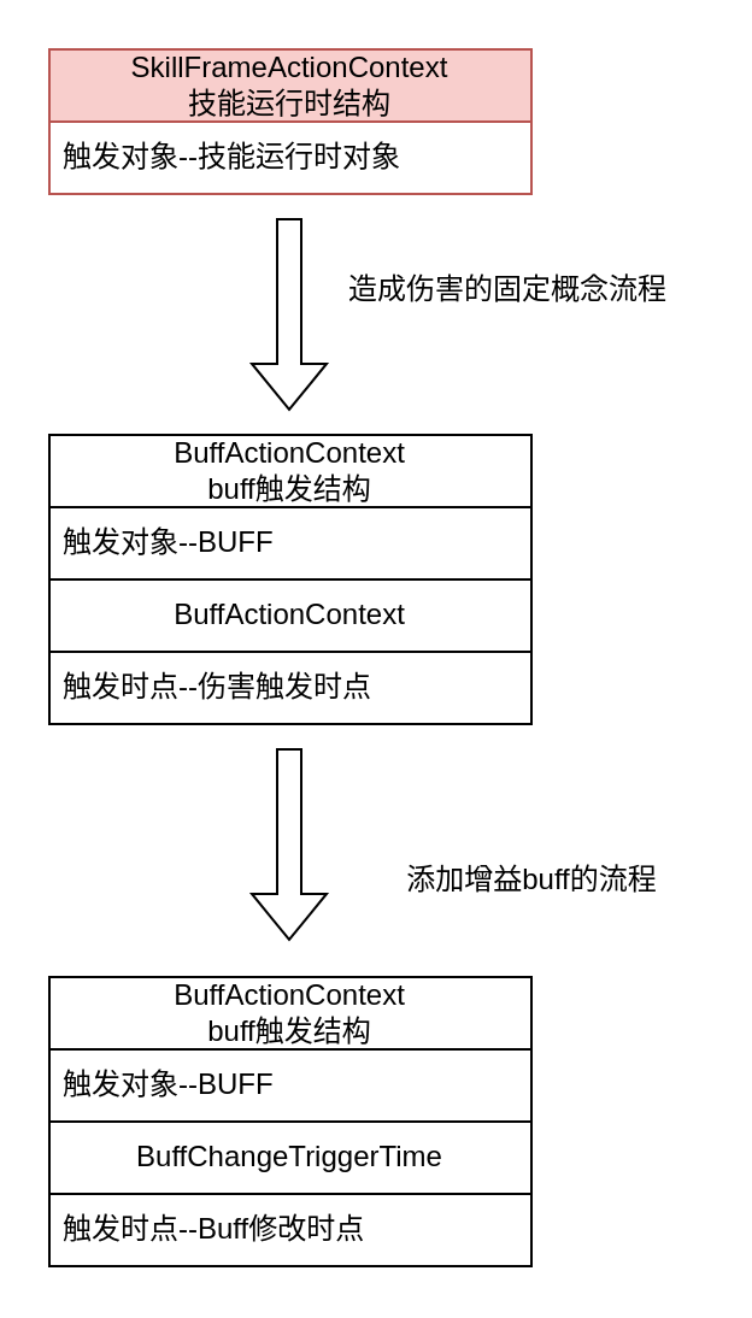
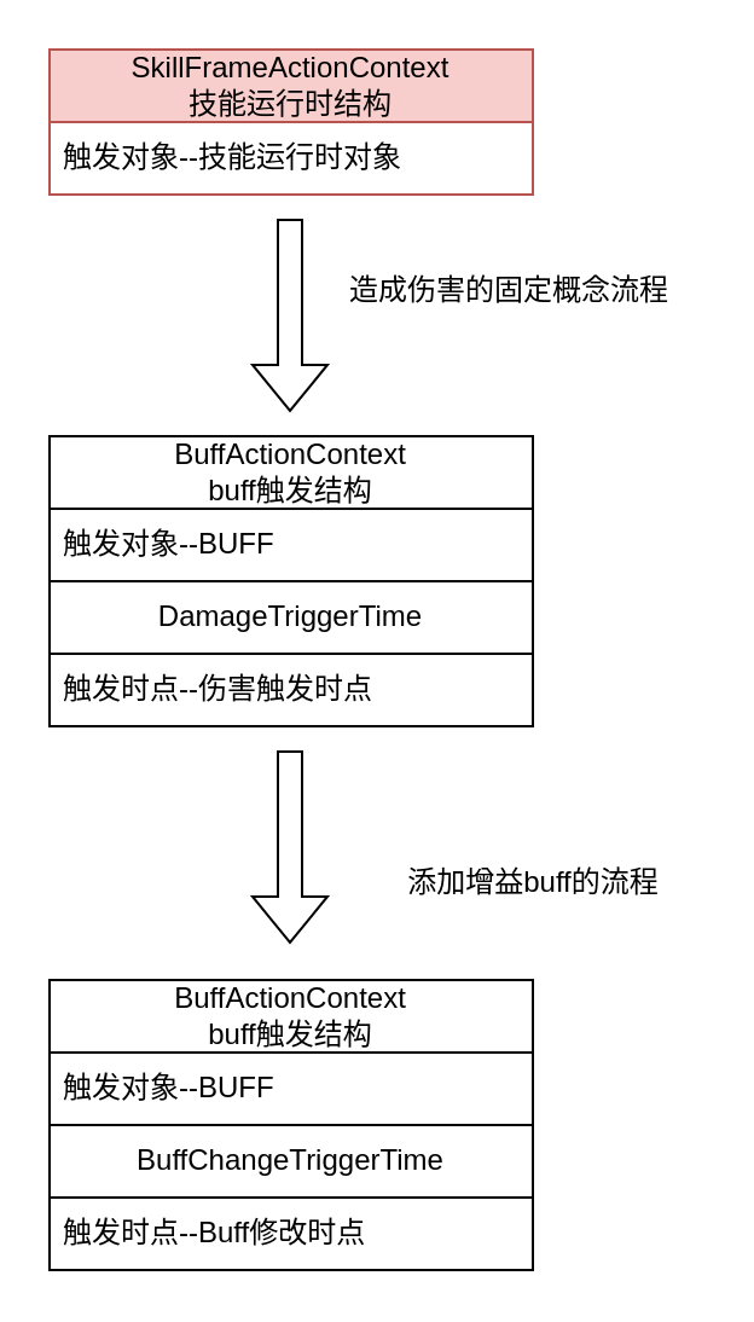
  <mxCell id="0" />
  <mxCell id="1" parent="0" />
  <mxCell id="2" value="SkillFrameActionContext&lt;br&gt;技能运行时结构" style="swimlane;fontStyle=0;childLayout=stackLayout;horizontal=1;startSize=30;horizontalStack=0;resizeParent=1;resizeParentMax=0;resizeLast=0;collapsible=1;marginBottom=0;whiteSpace=wrap;html=1;fillColor=#f8cecc;strokeColor=#b85450;" vertex="1" parent="1"><mxGeometry x="20" y="20" width="200" height="60" as="geometry" /></mxCell>
  <mxCell id="3" value="触发对象--技能运行时对象" style="text;strokeColor=none;fillColor=none;align=left;verticalAlign=middle;spacingLeft=4;spacingRight=4;overflow=hidden;points=[[0,0.5],[1,0.5]];portConstraint=eastwest;rotatable=0;whiteSpace=wrap;html=1;" vertex="1" parent="2"><mxGeometry y="30" width="200" height="30" as="geometry" /></mxCell>
  <mxCell id="4" value="" style="shape=flexArrow;endArrow=classic;html=1;rounded=0;" edge="1" parent="1"><mxGeometry width="50" height="50" relative="1" as="geometry"><mxPoint x="119.5" y="90" as="sourcePoint" /><mxPoint x="119.5" y="170" as="targetPoint" /></mxGeometry></mxCell>
  <mxCell id="5" value="BuffActionContext&lt;br&gt;buff触发结构" style="swimlane;fontStyle=0;childLayout=stackLayout;horizontal=1;startSize=30;horizontalStack=0;resizeParent=1;resizeParentMax=0;resizeLast=0;collapsible=1;marginBottom=0;whiteSpace=wrap;html=1;" vertex="1" parent="1"><mxGeometry x="20" y="180" width="200" height="60" as="geometry" /></mxCell>
  <mxCell id="6" value="触发对象--BUFF" style="text;strokeColor=none;fillColor=none;align=left;verticalAlign=middle;spacingLeft=4;spacingRight=4;overflow=hidden;points=[[0,0.5],[1,0.5]];portConstraint=eastwest;rotatable=0;whiteSpace=wrap;html=1;" vertex="1" parent="5"><mxGeometry y="30" width="200" height="30" as="geometry" /></mxCell>
  <mxCell id="7" value="造成伤害的固定概念流程" style="text;html=1;align=center;verticalAlign=middle;resizable=0;points=[];autosize=1;strokeColor=none;fillColor=none;" vertex="1" parent="1"><mxGeometry x="130" y="105" width="160" height="30" as="geometry" /></mxCell>
- <mxCell id="8" value="BuffActionContext" style="swimlane;fontStyle=0;childLayout=stackLayout;horizontal=1;startSize=30;horizontalStack=0;resizeParent=1;resizeParentMax=0;resizeLast=0;collapsible=1;marginBottom=0;whiteSpace=wrap;html=1;" vertex="1" parent="1"><mxGeometry x="20" y="240" width="200" height="60" as="geometry" /></mxCell>
+ <mxCell id="8" value="DamageTriggerTime" style="swimlane;fontStyle=0;childLayout=stackLayout;horizontal=1;startSize=30;horizontalStack=0;resizeParent=1;resizeParentMax=0;resizeLast=0;collapsible=1;marginBottom=0;whiteSpace=wrap;html=1;" vertex="1" parent="1"><mxGeometry x="20" y="240" width="200" height="60" as="geometry" /></mxCell>
  <mxCell id="9" value="触发时点--伤害触发时点" style="text;strokeColor=none;fillColor=none;align=left;verticalAlign=middle;spacingLeft=4;spacingRight=4;overflow=hidden;points=[[0,0.5],[1,0.5]];portConstraint=eastwest;rotatable=0;whiteSpace=wrap;html=1;" vertex="1" parent="8"><mxGeometry y="30" width="200" height="30" as="geometry" /></mxCell>
  <mxCell id="10" value="" style="shape=flexArrow;endArrow=classic;html=1;rounded=0;" edge="1" parent="1"><mxGeometry width="50" height="50" relative="1" as="geometry"><mxPoint x="119.5" y="310" as="sourcePoint" /><mxPoint x="119.5" y="390" as="targetPoint" /></mxGeometry></mxCell>
  <mxCell id="11" value="BuffActionContext&lt;br&gt;buff触发结构" style="swimlane;fontStyle=0;childLayout=stackLayout;horizontal=1;startSize=30;horizontalStack=0;resizeParent=1;resizeParentMax=0;resizeLast=0;collapsible=1;marginBottom=0;whiteSpace=wrap;html=1;" vertex="1" parent="1"><mxGeometry x="20" y="405" width="200" height="60" as="geometry" /></mxCell>
  <mxCell id="12" value="触发对象--BUFF" style="text;strokeColor=none;fillColor=none;align=left;verticalAlign=middle;spacingLeft=4;spacingRight=4;overflow=hidden;points=[[0,0.5],[1,0.5]];portConstraint=eastwest;rotatable=0;whiteSpace=wrap;html=1;" vertex="1" parent="11"><mxGeometry y="30" width="200" height="30" as="geometry" /></mxCell>
  <mxCell id="13" value="添加增益buff的流程" style="text;html=1;align=center;verticalAlign=middle;resizable=0;points=[];autosize=1;strokeColor=none;fillColor=none;" vertex="1" parent="1"><mxGeometry x="155" y="350" width="130" height="30" as="geometry" /></mxCell>
  <mxCell id="14" value="BuffChangeTriggerTime" style="swimlane;fontStyle=0;childLayout=stackLayout;horizontal=1;startSize=30;horizontalStack=0;resizeParent=1;resizeParentMax=0;resizeLast=0;collapsible=1;marginBottom=0;whiteSpace=wrap;html=1;" vertex="1" parent="1"><mxGeometry x="20" y="465" width="200" height="60" as="geometry" /></mxCell>
  <mxCell id="15" value="触发时点--Buff修改时点" style="text;strokeColor=none;fillColor=none;align=left;verticalAlign=middle;spacingLeft=4;spacingRight=4;overflow=hidden;points=[[0,0.5],[1,0.5]];portConstraint=eastwest;rotatable=0;whiteSpace=wrap;html=1;" vertex="1" parent="14"><mxGeometry y="30" width="200" height="30" as="geometry" /></mxCell>
